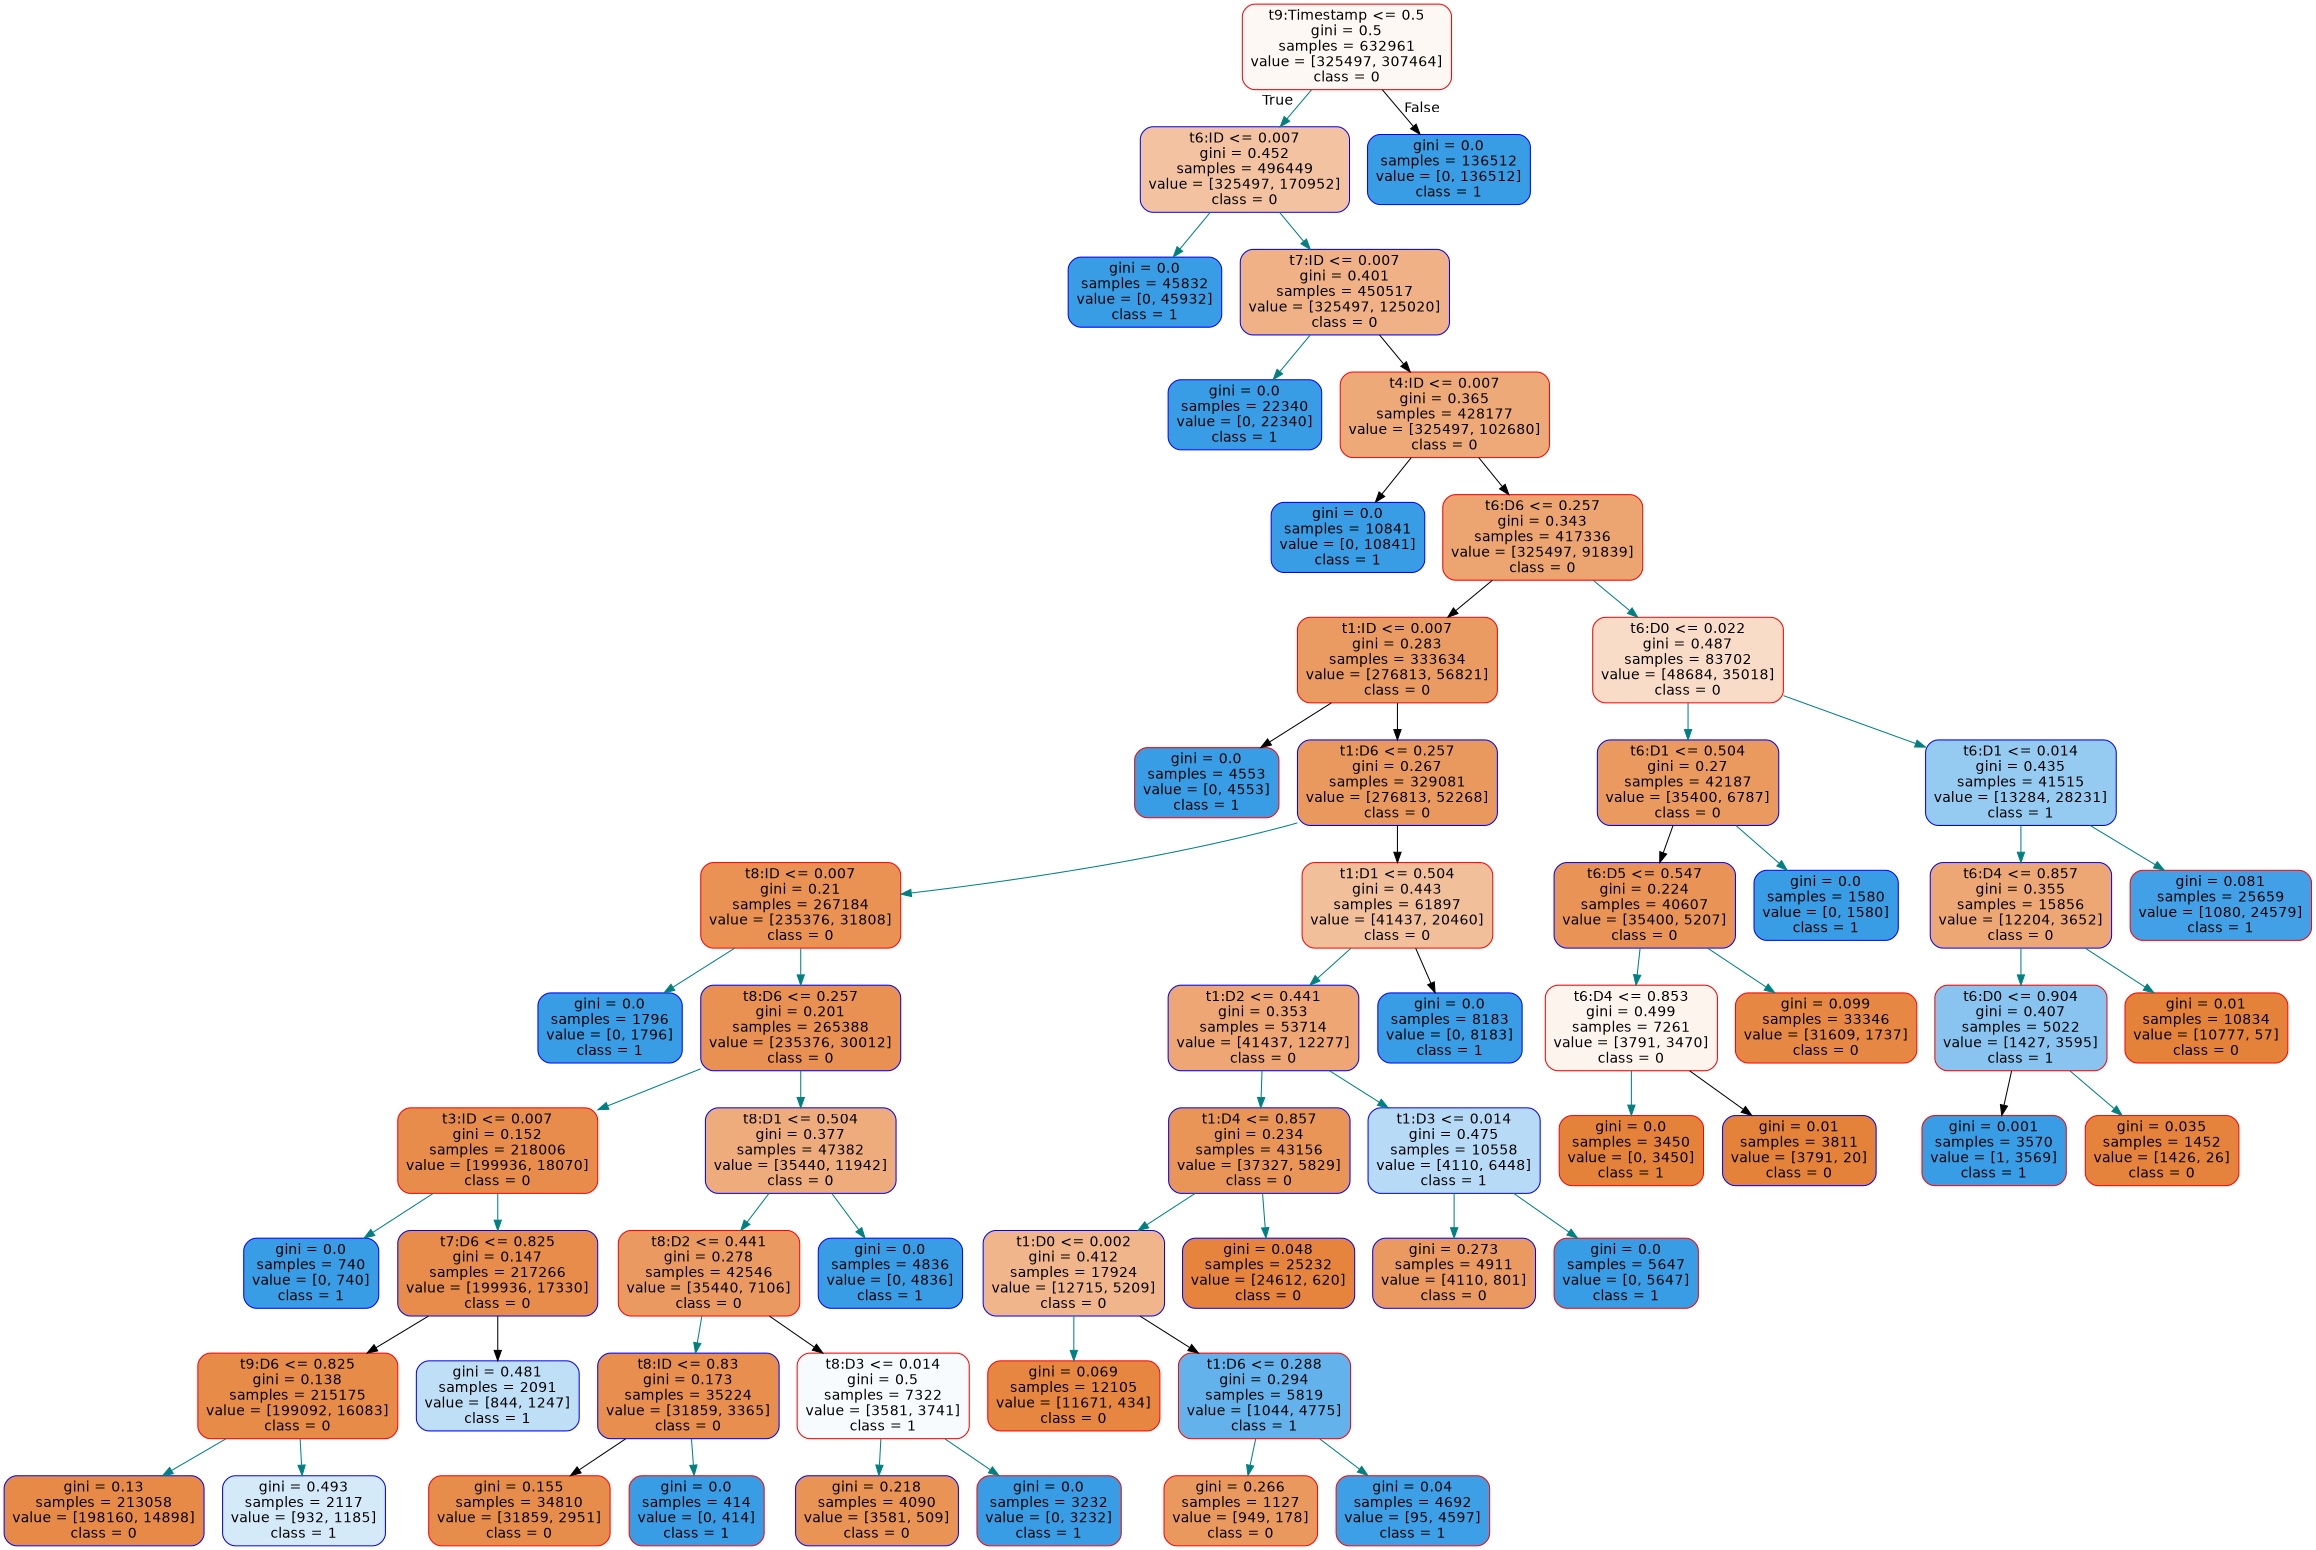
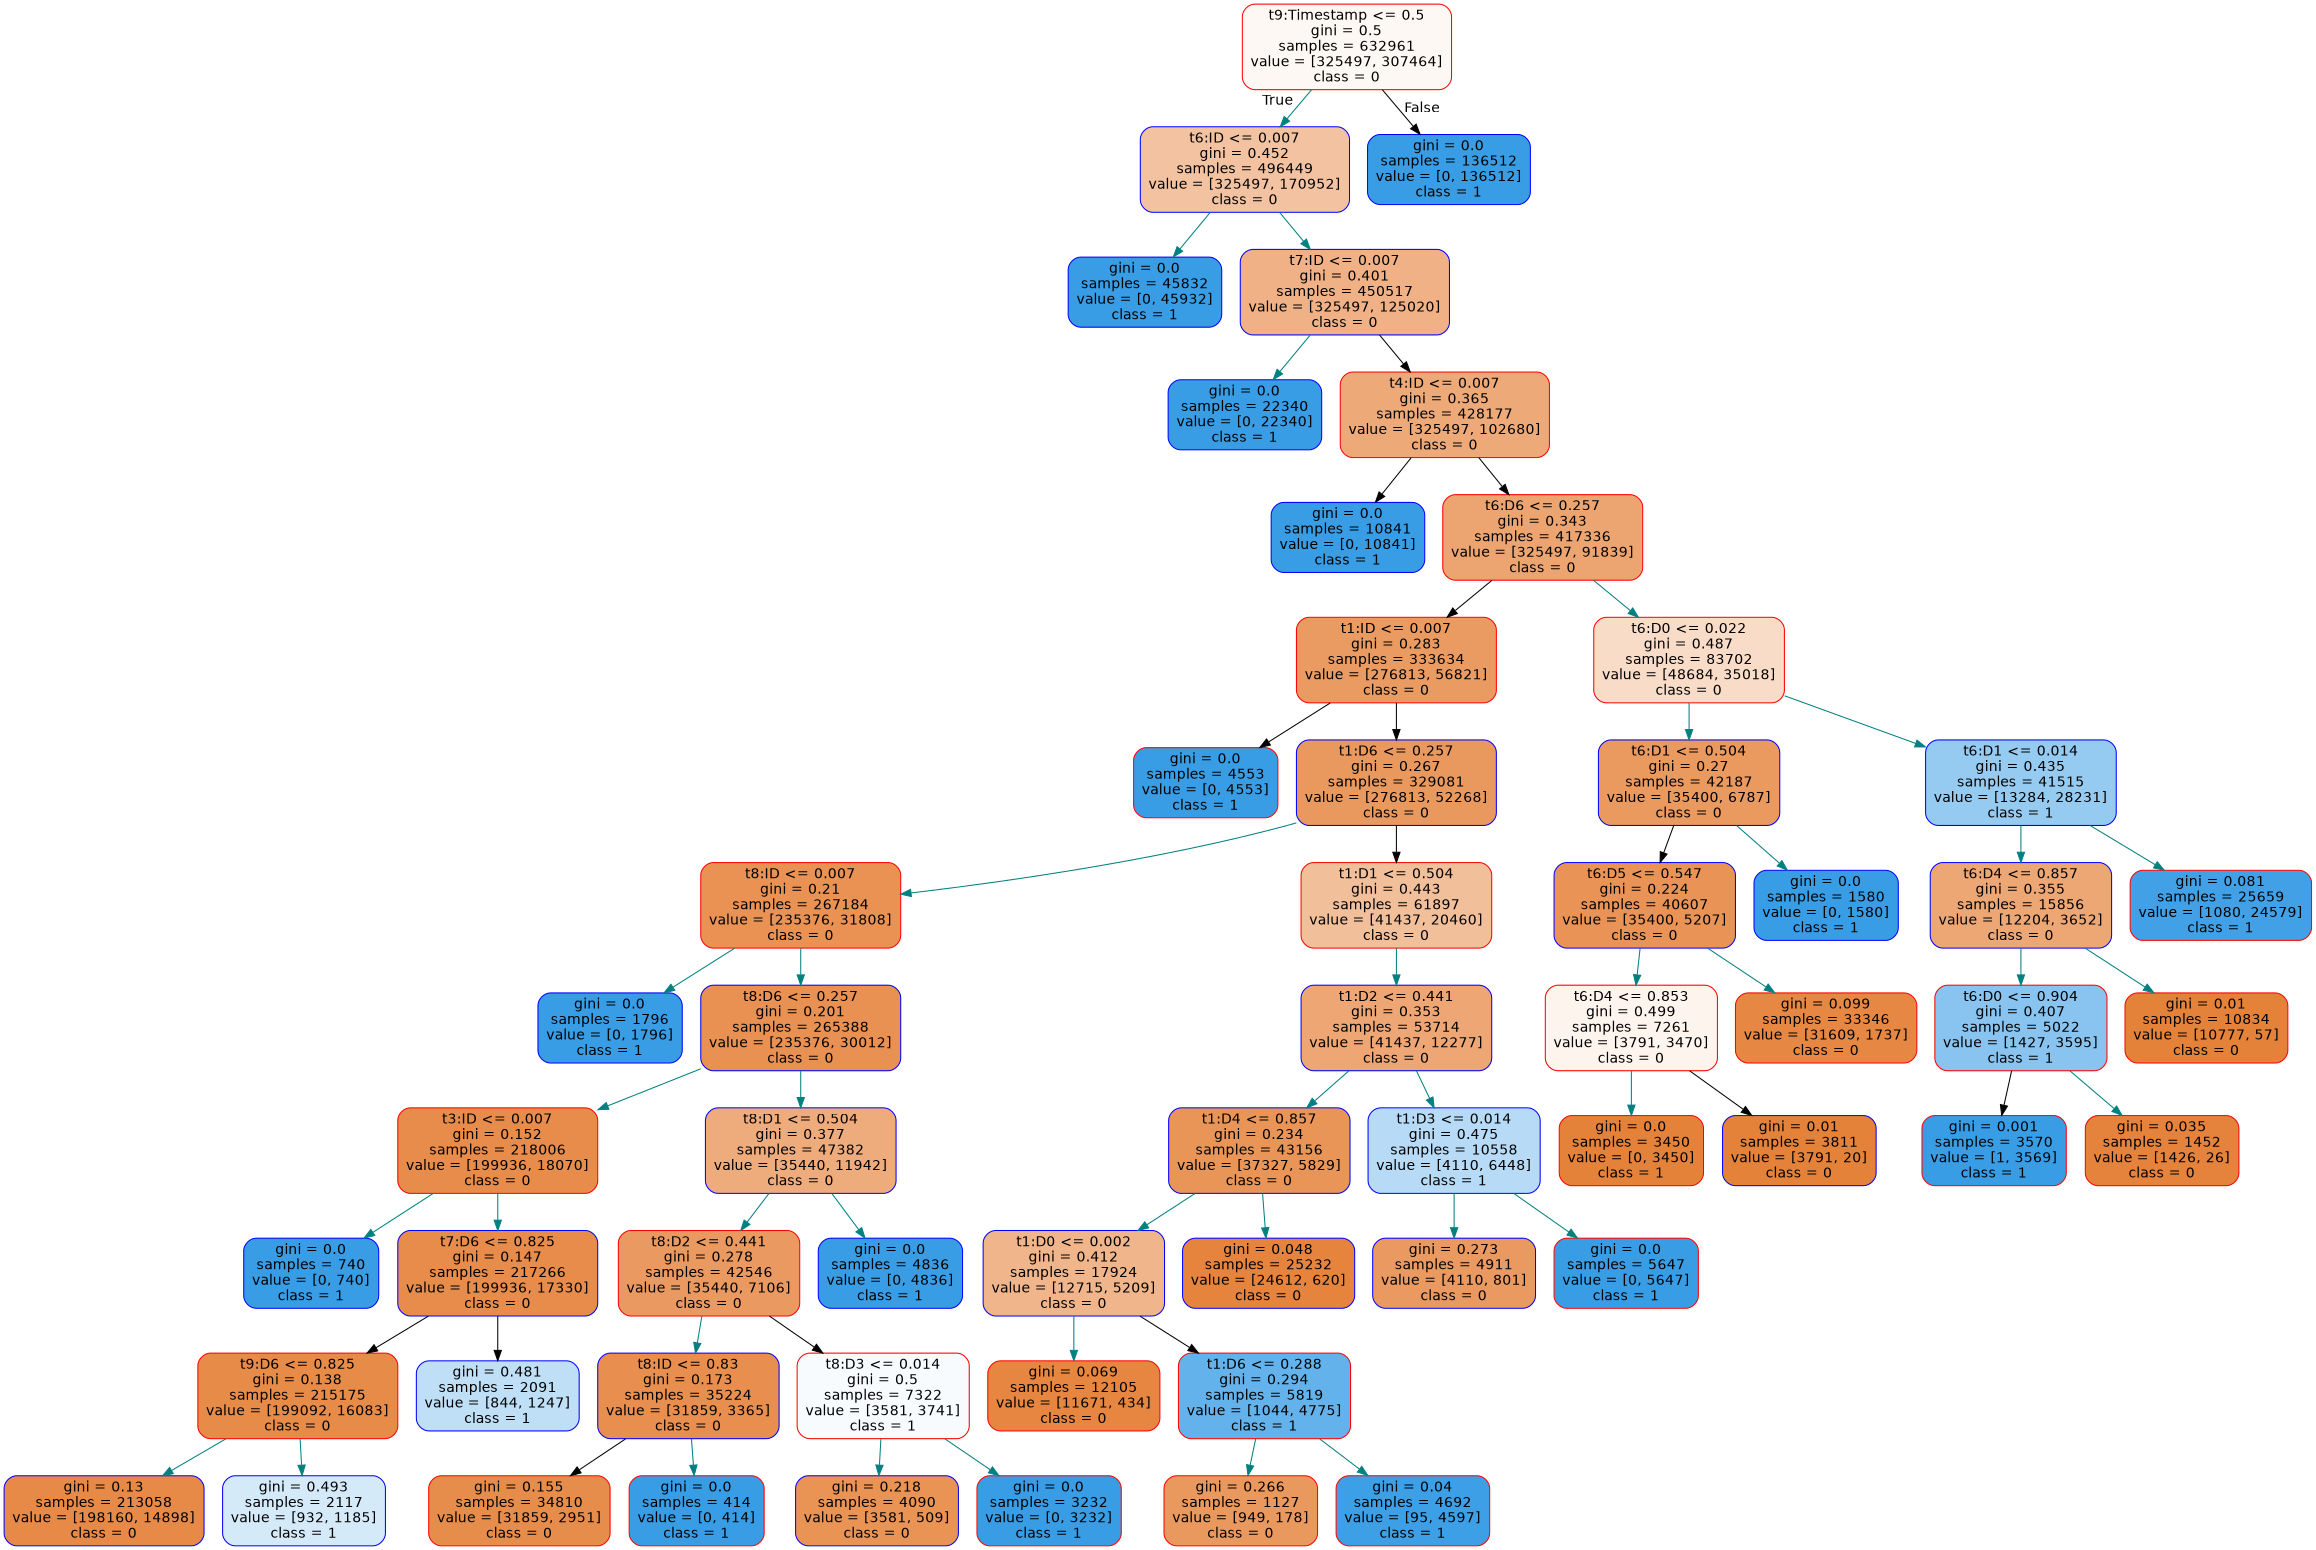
  digraph {
    node [color=blue fillcolor="#399de5" fontname=helvetica shape=box style="filled, rounded"]
    edge [color=teal fontname=helvetica]
    n1 [color=red fillcolor="#fef8f4" label="t9:Timestamp <= 0.5\ngini = 0.5\nsamples = 632961\nvalue = [325497, 307464]\nclass = 0"]
    n2 [fillcolor="#f3c3a1" label="t6:ID <= 0.007\ngini = 0.452\nsamples = 496449\nvalue = [325497, 170952]\nclass = 0"]
    n3 [label="gini = 0.0\nsamples = 136512\nvalue = [0, 136512]\nclass = 1"]
    n4 [label="gini = 0.0\nsamples = 45832\nvalue = [0, 45932]\nclass = 1"]
    n5 [fillcolor="#efb185" label="t7:ID <= 0.007\ngini = 0.401\nsamples = 450517\nvalue = [325497, 125020]\nclass = 0"]
    n6 [label="gini = 0.0\nsamples = 22340\nvalue = [0, 22340]\nclass = 1"]
    n7 [color=red fillcolor="#eda977" label="t4:ID <= 0.007\ngini = 0.365\nsamples = 428177\nvalue = [325497, 102680]\nclass = 0"]
    n8 [label="gini = 0.0\nsamples = 10841\nvalue = [0, 10841]\nclass = 1"]
    n9 [color=red fillcolor="#eca571" label="t6:D6 <= 0.257\ngini = 0.343\nsamples = 417336\nvalue = [325497, 91839]\nclass = 0"]
    n10 [color=red fillcolor="#ea9b62" label="t1:ID <= 0.007\ngini = 0.283\nsamples = 333634\nvalue = [276813, 56821]\nclass = 0"]
    n11 [color=red fillcolor="#f8dcc7" label="t6:D0 <= 0.022\ngini = 0.487\nsamples = 83702\nvalue = [48684, 35018]\nclass = 0"]
    n12 [color=red label="gini = 0.0\nsamples = 4553\nvalue = [0, 4553]\nclass = 1"]
    n13 [fillcolor="#ea995e" label="t1:D6 <= 0.257\ngini = 0.267\nsamples = 329081\nvalue = [276813, 52268]\nclass = 0"]
    n14 [fillcolor="#ea995f" label="t6:D1 <= 0.504\ngini = 0.27\nsamples = 42187\nvalue = [35400, 6787]\nclass = 0"]
    n15 [fillcolor="#96cbf1" label="t6:D1 <= 0.014\ngini = 0.435\nsamples = 41515\nvalue = [13284, 28231]\nclass = 1"]
    n16 [color=red fillcolor="#e99254" label="t8:ID <= 0.007\ngini = 0.21\nsamples = 267184\nvalue = [235376, 31808]\nclass = 0"]
    n17 [color=red fillcolor="#f2bf9b" label="t1:D1 <= 0.504\ngini = 0.443\nsamples = 61897\nvalue = [41437, 20460]\nclass = 0"]
    n18 [label="gini = 0.0\nsamples = 1796\nvalue = [0, 1796]\nclass = 1"]
    n19 [fillcolor="#e89152" label="t8:D6 <= 0.257\ngini = 0.201\nsamples = 265388\nvalue = [235376, 30012]\nclass = 0"]
    n20 [fillcolor="#eda674" label="t1:D2 <= 0.441\ngini = 0.353\nsamples = 53714\nvalue = [41437, 12277]\nclass = 0"]
-   n21 [label="gini = 0.0\nsamples = 8183\nvalue = [0, 8183]\nclass = 1"]
    n22 [color=red fillcolor="#e78c4b" label="t3:ID <= 0.007\ngini = 0.152\nsamples = 218006\nvalue = [199936, 18070]\nclass = 0"]
    n23 [fillcolor="#eeab7c" label="t8:D1 <= 0.504\ngini = 0.377\nsamples = 47382\nvalue = [35440, 11942]\nclass = 0"]
    n24 [label="gini = 0.0\nsamples = 740\nvalue = [0, 740]\nclass = 1"]
    n25 [fillcolor="#e78c4a" label="t7:D6 <= 0.825\ngini = 0.147\nsamples = 217266\nvalue = [199936, 17330]\nclass = 0"]
    n26 [color=red fillcolor="#ea9a61" label="t8:D2 <= 0.441\ngini = 0.278\nsamples = 42546\nvalue = [35440, 7106]\nclass = 0"]
    n27 [label="gini = 0.0\nsamples = 4836\nvalue = [0, 4836]\nclass = 1"]
    n28 [color=red fillcolor="#e78b49" label="t9:D6 <= 0.825\ngini = 0.138\nsamples = 215175\nvalue = [199092, 16083]\nclass = 0"]
    n29 [fillcolor="#bfdff7" label="gini = 0.481\nsamples = 2091\nvalue = [844, 1247]\nclass = 1"]
    n30 [fillcolor="#e78a48" label="gini = 0.13\nsamples = 213058\nvalue = [198160, 14898]\nclass = 0"]
    n31 [fillcolor="#d5eaf9" label="gini = 0.493\nsamples = 2117\nvalue = [932, 1185]\nclass = 1"]
    n32 [fillcolor="#e88e4e" label="t8:ID <= 0.83\ngini = 0.173\nsamples = 35224\nvalue = [31859, 3365]\nclass = 0"]
    n33 [color=red fillcolor="#f7fbfe" label="t8:D3 <= 0.014\ngini = 0.5\nsamples = 7322\nvalue = [3581, 3741]\nclass = 1"]
    n34 [color=red fillcolor="#e78d4b" label="gini = 0.155\nsamples = 34810\nvalue = [31859, 2951]\nclass = 0"]
    n35 [color=red label="gini = 0.0\nsamples = 414\nvalue = [0, 414]\nclass = 1"]
    n36 [fillcolor="#e99355" label="gini = 0.218\nsamples = 4090\nvalue = [3581, 509]\nclass = 0"]
    n37 [color=red label="gini = 0.0\nsamples = 3232\nvalue = [0, 3232]\nclass = 1"]
    n38 [fillcolor="#e99558" label="t1:D4 <= 0.857\ngini = 0.234\nsamples = 43156\nvalue = [37327, 5829]\nclass = 0"]
    n39 [fillcolor="#b7dbf6" label="t1:D3 <= 0.014\ngini = 0.475\nsamples = 10558\nvalue = [4110, 6448]\nclass = 1"]
    n40 [fillcolor="#f0b58a" label="t1:D0 <= 0.002\ngini = 0.412\nsamples = 17924\nvalue = [12715, 5209]\nclass = 0"]
    n41 [fillcolor="#e6843e" label="gini = 0.048\nsamples = 25232\nvalue = [24612, 620]\nclass = 0"]
    n42 [fillcolor="#ea9a60" label="gini = 0.273\nsamples = 4911\nvalue = [4110, 801]\nclass = 0"]
    n43 [color=red label="gini = 0.0\nsamples = 5647\nvalue = [0, 5647]\nclass = 1"]
    n44 [color=red fillcolor="#e68640" label="gini = 0.069\nsamples = 12105\nvalue = [11671, 434]\nclass = 0"]
    n45 [color=red fillcolor="#64b2eb" label="t1:D6 <= 0.288\ngini = 0.294\nsamples = 5819\nvalue = [1044, 4775]\nclass = 1"]
    n46 [color=red fillcolor="#ea995e" label="gini = 0.266\nsamples = 1127\nvalue = [949, 178]\nclass = 0"]
    n47 [color=red fillcolor="#3d9fe6" label="gini = 0.04\nsamples = 4692\nvalue = [95, 4597]\nclass = 1"]
    n48 [fillcolor="#e99456" label="t6:D5 <= 0.547\ngini = 0.224\nsamples = 40607\nvalue = [35400, 5207]\nclass = 0"]
    n49 [label="gini = 0.0\nsamples = 1580\nvalue = [0, 1580]\nclass = 1"]
    n50 [fillcolor="#eda774" label="t6:D4 <= 0.857\ngini = 0.355\nsamples = 15856\nvalue = [12204, 3652]\nclass = 0"]
    n51 [color=red fillcolor="#42a1e6" label="gini = 0.081\nsamples = 25659\nvalue = [1080, 24579]\nclass = 1"]
    n52 [color=red fillcolor="#fdf4ee" label="t6:D4 <= 0.853\ngini = 0.499\nsamples = 7261\nvalue = [3791, 3470]\nclass = 0"]
    n53 [color=red fillcolor="#e68844" label="gini = 0.099\nsamples = 33346\nvalue = [31609, 1737]\nclass = 0"]
    n54 [color=red fillcolor="#e5823a" label="gini = 0.0\nsamples = 3450\nvalue = [0, 3450]\nclass = 1"]
    n55 [fillcolor="#e5823a" label="gini = 0.01\nsamples = 3811\nvalue = [3791, 20]\nclass = 0"]
    n56 [color=red fillcolor="#88c4ef" label="t6:D0 <= 0.904\ngini = 0.407\nsamples = 5022\nvalue = [1427, 3595]\nclass = 1"]
    n57 [color=red fillcolor="#e5823a" label="gini = 0.01\nsamples = 10834\nvalue = [10777, 57]\nclass = 0"]
    n58 [color=red label="gini = 0.001\nsamples = 3570\nvalue = [1, 3569]\nclass = 1"]
    n59 [color=red fillcolor="#e5833d" label="gini = 0.035\nsamples = 1452\nvalue = [1426, 26]\nclass = 0"]
    n1 -> n2 [headlabel=True labelangle=45 labeldistance=2.5]
    n1 -> n3 [color=black headlabel=False labelangle=-45 labeldistance=2.5]
    n2 -> n4
    n2 -> n5
    n5 -> n6
    n5 -> n7 [color=black]
    n7 -> n8 [color=black]
    n7 -> n9 [color=black]
    n9 -> n10 [color=black]
    n9 -> n11
    n10 -> n12 [color=black]
    n10 -> n13 [color=black]
    n11 -> n14
    n11 -> n15
    n13 -> n16
    n13 -> n17 [color=black]
    n14 -> n48 [color=black]
    n14 -> n49
    n15 -> n50
    n15 -> n51
    n16 -> n18
    n16 -> n19
    n17 -> n20
-   n17 -> n21 [color=black]
    n19 -> n22
    n19 -> n23
    n20 -> n38
    n20 -> n39
    n22 -> n24
    n22 -> n25
    n23 -> n26
    n23 -> n27
    n25 -> n28 [color=black]
    n25 -> n29 [color=black]
    n26 -> n32
    n26 -> n33 [color=black]
    n28 -> n30
    n28 -> n31
    n32 -> n34 [color=black]
    n32 -> n35
    n33 -> n36
    n33 -> n37
    n38 -> n40
    n38 -> n41
    n39 -> n42
    n39 -> n43
    n40 -> n44
    n40 -> n45 [color=black]
    n45 -> n46
    n45 -> n47
    n48 -> n52
    n48 -> n53
    n50 -> n56
    n50 -> n57
    n52 -> n54
    n52 -> n55 [color=black]
    n56 -> n58 [color=black]
    n56 -> n59
  }
